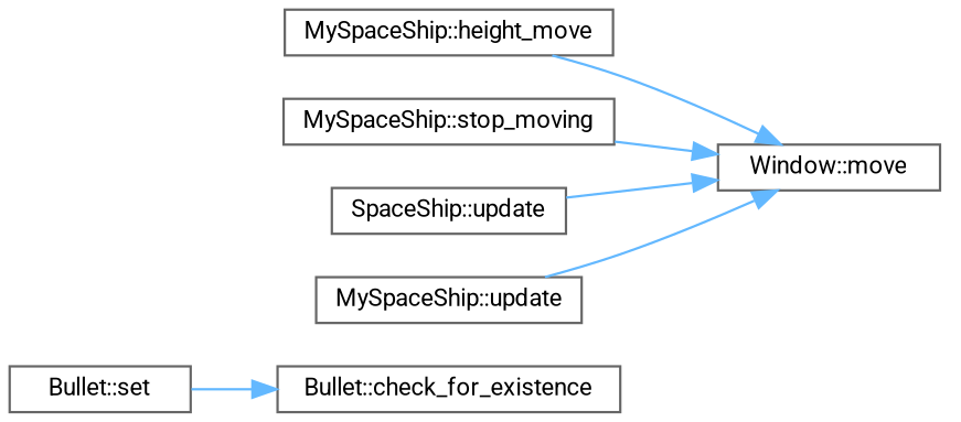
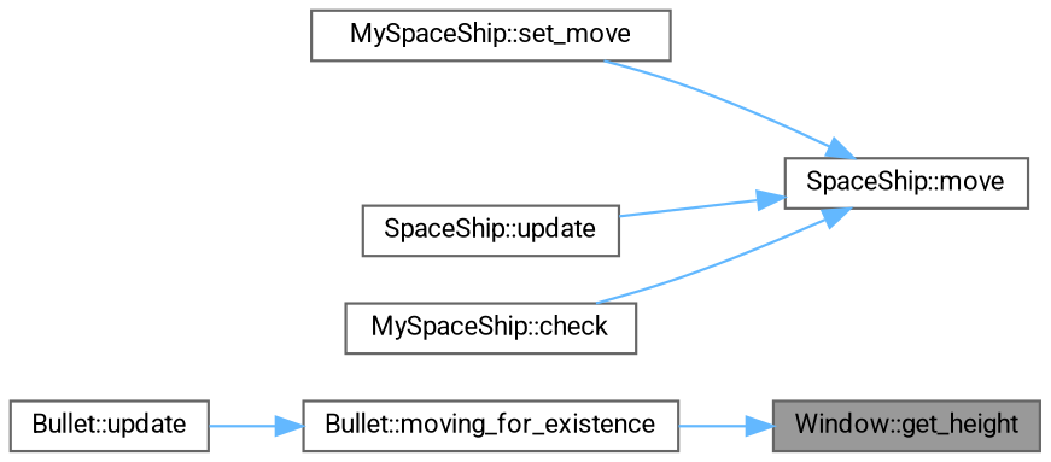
  digraph {
    fontname=Roboto
    rankdir=RL
    node [color=grey40 fillcolor=white fontname=Roboto fontsize=10 shape=box style=filled]
    edge [color=steelblue1 dir=back fontname=Roboto fontsize=10 labelfontname=Helvetica labelfontsize=10 style=solid]
-   n2 [height=0.2 label="Bullet::check_for_existence" width=0.4]
-   n3 [height=0.2 label="Bullet::set" width=0.4]
-   n4 [height=0.2 label="Window::move" width=0.4]
-   n5 [height=0.2 label="MySpaceShip::height_move" width=0.4]
-   n6 [height=0.2 label="MySpaceShip::stop_moving" width=0.4]
+   n1 [color=gray40 fillcolor=grey60 fontcolor=black height=0.2 label="Window::get_height" width=0.4]
+   n2 [height=0.2 label="Bullet::moving_for_existence" width=0.4]
+   n3 [height=0.2 label="Bullet::update" width=0.4]
+   n4 [height=0.2 label="SpaceShip::move" width=0.4]
+   n5 [height=0.2 label="MySpaceShip::set_move" width=0.4]
    n7 [height=0.2 label="SpaceShip::update" width=0.4]
-   n8 [height=0.2 label="MySpaceShip::update" width=0.4]
+   n8 [height=0.2 label="MySpaceShip::check" width=0.4]
+   n1 -> n2
    n2 -> n3
    n4 -> n5
-   n4 -> n6
    n4 -> n7
    n4 -> n8
  }
